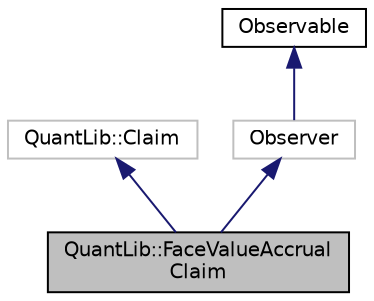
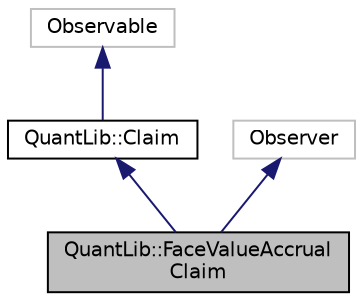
  digraph {
    node [color=black fillcolor=white fontname=Helvetica fontsize=10 shape=record style=filled]
    edge [color=midnightblue dir=back fontname=Helvetica fontsize=10 labelfontname=Helvetica labelfontsize=10 style=solid]
    n1 [fillcolor=grey75 fontcolor=black height=0.2 label="QuantLib::FaceValueAccrual\lClaim" width=0.4]
-   n2 [color=grey75 height=0.2 label="QuantLib::Claim" width=0.4]
-   n3 [height=0.2 label=Observable width=0.4]
+   n2 [height=0.2 label="QuantLib::Claim" width=0.4]
+   n3 [color=grey75 height=0.2 label=Observable width=0.4]
    n4 [color=grey75 height=0.2 label=Observer width=0.4]
    n2 -> n1
-   n3 -> n4
+   n3 -> n2
    n4 -> n1
  }
